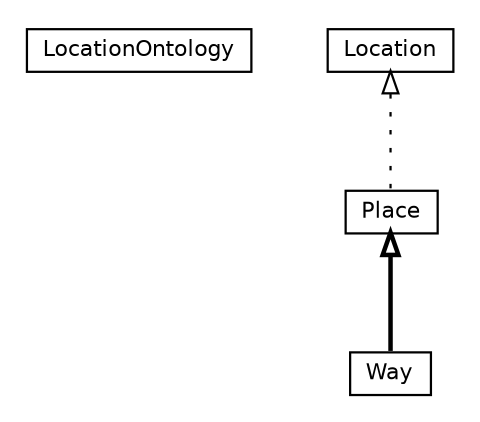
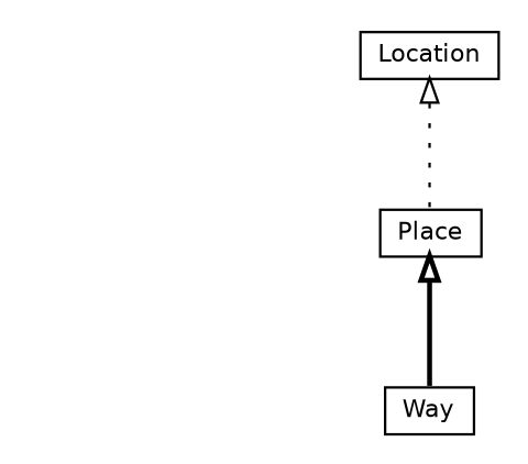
  digraph {
    nodesep=0.25
    ranksep=0.5
    node [fontcolor=black fontname=Helvetica fontsize=10.0 shape=plaintext]
    edge [arrowtail=empty dir=back fontname=Helvetica fontsize=10 headport=p labelfontname=Helvetica labelfontsize=10 tailport=p]
-   n1 [label=<<table title="org.universAAL.ontology.location.LocationOntology" border="0" cellborder="1" cellspacing="0" cellpadding="2" port="p" href="./LocationOntology.html"> 		<tr><td><table border="0" cellspacing="0" cellpadding="1"> <tr><td align="center" balign="center"> LocationOntology </td></tr> 		</table></td></tr> 		</table>>]
    n2 [label=<<table title="org.universAAL.ontology.location.Way" border="0" cellborder="1" cellspacing="0" cellpadding="2" port="p" href="./Way.html"> 		<tr><td><table border="0" cellspacing="0" cellpadding="1"> <tr><td align="center" balign="center"> Way </td></tr> 		</table></td></tr> 		</table>>]
    n3 [label=<<table title="org.universAAL.ontology.location.Location" border="0" cellborder="1" cellspacing="0" cellpadding="2" port="p" href="./Location.html"> 		<tr><td><table border="0" cellspacing="0" cellpadding="1"> <tr><td align="center" balign="center"> Location </td></tr> 		</table></td></tr> 		</table>>]
    n4 [label=<<table title="org.universAAL.ontology.location.Place" border="0" cellborder="1" cellspacing="0" cellpadding="2" port="p" href="./Place.html"> 		<tr><td><table border="0" cellspacing="0" cellpadding="1"> <tr><td align="center" balign="center"> Place </td></tr> 		</table></td></tr> 		</table>>]
    n3 -> n4 [style=dotted]
    n4 -> n2 [style=bold]
  }
